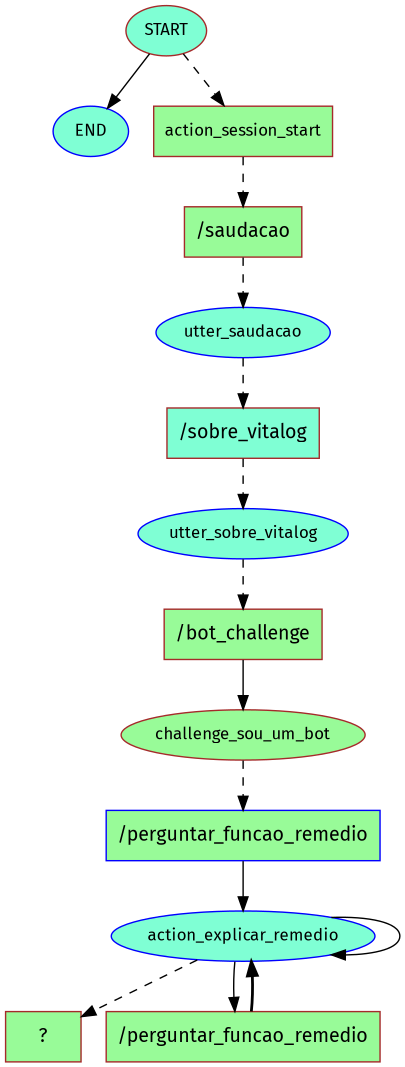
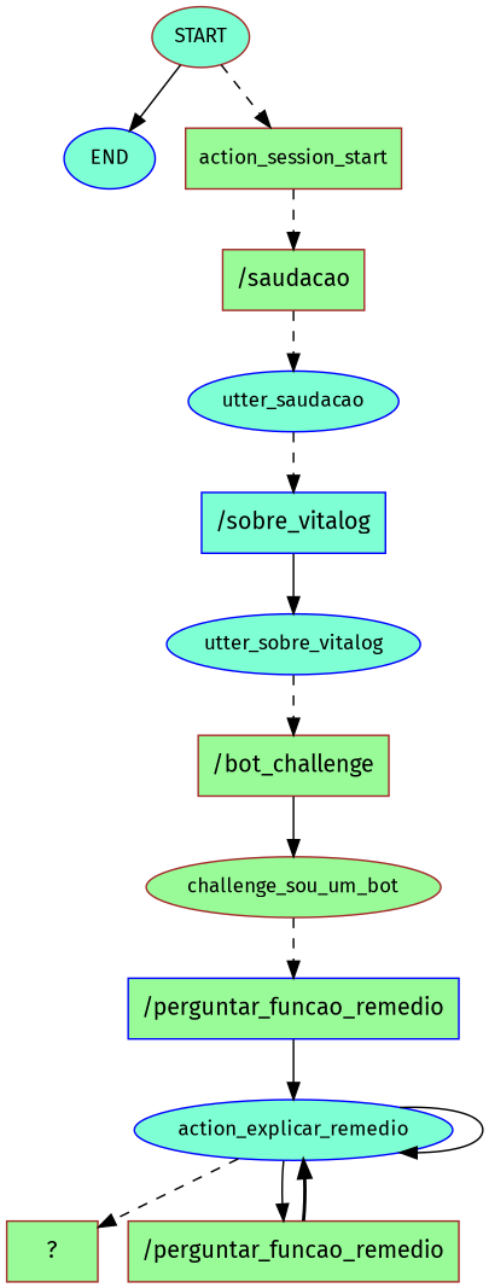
  digraph {
    fontname="Fira Sans"
    node [color=brown fillcolor=palegreen fontname="Fira Sans" fontsize=12 style=filled]
    edge [fontname="Fira Sans" style=dashed]
    n1 [fillcolor=aquamarine label=START]
    n2 [color=blue fillcolor=aquamarine label=END]
    n3 [label=action_session_start shape=box]
    n4 [label="/saudacao" shape=rect fontsize=""]
    n5 [color=blue fillcolor=aquamarine label=utter_saudacao]
-   n6 [fillcolor=aquamarine label="/sobre_vitalog" shape=rect fontsize=""]
+   n6 [color=blue fillcolor=aquamarine label="/sobre_vitalog" shape=rect fontsize=""]
    n7 [color=blue fillcolor=aquamarine label=utter_sobre_vitalog]
    n8 [label="/bot_challenge" shape=rect fontsize=""]
    n9 [label=challenge_sou_um_bot]
    n10 [color=blue label="/perguntar_funcao_remedio" shape=rect fontsize=""]
    n11 [color=blue fillcolor=aquamarine label=action_explicar_remedio]
    n12 [label="  ?  " shape=rect fontsize=""]
    n13 [label="/perguntar_funcao_remedio" shape=rect fontsize=""]
    n1 -> n2 [style=solid]
    n1 -> n3
    n3 -> n4
    n4 -> n5
    n5 -> n6
-   n6 -> n7
+   n6 -> n7 [style=solid]
    n7 -> n8
    n8 -> n9 [style=solid]
    n9 -> n10
    n10 -> n11 [style=solid]
    n11 -> n11 [style=solid]
    n11 -> n12
    n11 -> n13 [style=solid]
    n13 -> n11 [style=bold]
  }
